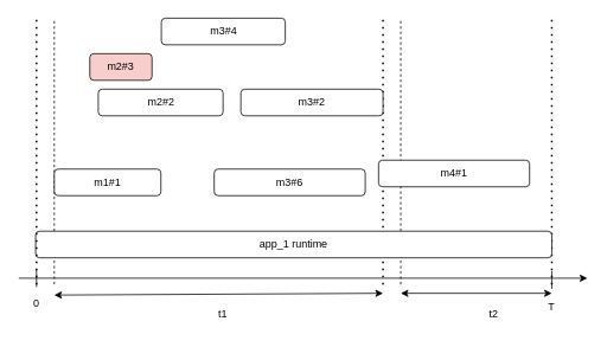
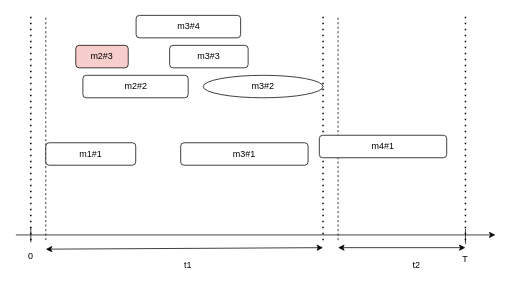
  <mxCell id="0" />
  <mxCell id="1" parent="0" />
  <mxCell id="2" value="" style="endArrow=none;dashed=1;html=1;" parent="1" edge="1"><mxGeometry width="50" height="50" relative="1" as="geometry"><mxPoint x="450" y="320" as="sourcePoint" /><mxPoint x="450" y="20" as="targetPoint" /></mxGeometry></mxCell>
  <mxCell id="3" value="" style="endArrow=none;dashed=1;html=1;" parent="1" edge="1"><mxGeometry width="50" height="50" relative="1" as="geometry"><mxPoint x="60" y="320" as="sourcePoint" /><mxPoint x="60" y="20" as="targetPoint" /></mxGeometry></mxCell>
  <mxCell id="4" value="" style="endArrow=none;dashed=1;html=1;dashPattern=1 3;strokeWidth=2;" parent="1" edge="1"><mxGeometry width="50" height="50" relative="1" as="geometry"><mxPoint x="620" y="320" as="sourcePoint" /><mxPoint x="620" y="20" as="targetPoint" /></mxGeometry></mxCell>
  <mxCell id="5" value="" style="endArrow=none;dashed=1;html=1;dashPattern=1 3;strokeWidth=2;" parent="1" edge="1"><mxGeometry width="50" height="50" relative="1" as="geometry"><mxPoint x="430" y="320" as="sourcePoint" /><mxPoint x="430" y="20" as="targetPoint" /></mxGeometry></mxCell>
  <mxCell id="6" value="" style="endArrow=classic;html=1;" parent="1" edge="1"><mxGeometry width="50" height="50" relative="1" as="geometry"><mxPoint x="20" y="313" as="sourcePoint" /><mxPoint x="660" y="313" as="targetPoint" /></mxGeometry></mxCell>
  <mxCell id="7" value="" style="endArrow=none;html=1;" parent="1" edge="1"><mxGeometry width="50" height="50" relative="1" as="geometry"><mxPoint x="40" y="323" as="sourcePoint" /><mxPoint x="40" y="303" as="targetPoint" /></mxGeometry></mxCell>
  <mxCell id="8" value="m2#2" style="rounded=1;whiteSpace=wrap;html=1;" parent="1" vertex="1"><mxGeometry x="109.5" y="100" width="140.5" height="30" as="geometry" /></mxCell>
  <mxCell id="9" value="m2#3" style="rounded=1;whiteSpace=wrap;html=1;fillColor=#f8cecc;" parent="1" vertex="1"><mxGeometry x="100" y="60" width="70" height="30" as="geometry" /></mxCell>
  <mxCell id="10" value="m1#1" style="rounded=1;whiteSpace=wrap;html=1;" parent="1" vertex="1"><mxGeometry x="60" y="190" width="120" height="30" as="geometry" /></mxCell>
- <mxCell id="11" value="&lt;div&gt;app_1 runtime&lt;br&gt;&lt;/div&gt;" style="rounded=1;whiteSpace=wrap;html=1;" parent="1" vertex="1"><mxGeometry x="39" y="260" width="581" height="30" as="geometry" /></mxCell>
  <mxCell id="12" value="" style="endArrow=none;dashed=1;html=1;dashPattern=1 3;strokeWidth=2;" parent="1" edge="1"><mxGeometry width="50" height="50" relative="1" as="geometry"><mxPoint x="40" y="320" as="sourcePoint" /><mxPoint x="40" y="20" as="targetPoint" /></mxGeometry></mxCell>
  <mxCell id="13" value="0" style="text;html=1;strokeColor=none;fillColor=none;align=center;verticalAlign=middle;whiteSpace=wrap;rounded=0;" parent="1" vertex="1"><mxGeometry x="20" y="332" width="40" height="20" as="geometry" /></mxCell>
  <mxCell id="14" value="T" style="text;html=1;strokeColor=none;fillColor=none;align=center;verticalAlign=middle;whiteSpace=wrap;rounded=0;" parent="1" vertex="1"><mxGeometry x="600" y="336" width="40" height="20" as="geometry" /></mxCell>
  <mxCell id="15" value="" style="endArrow=none;html=1;" parent="1" edge="1"><mxGeometry width="50" height="50" relative="1" as="geometry"><mxPoint x="620" y="325" as="sourcePoint" /><mxPoint x="620" y="305" as="targetPoint" /></mxGeometry></mxCell>
- <mxCell id="16" value="m3#6" style="rounded=1;whiteSpace=wrap;html=1;" parent="1" vertex="1"><mxGeometry x="240" y="190" width="170" height="30" as="geometry" /></mxCell>
- <mxCell id="17" value="m3#2" style="rounded=1;whiteSpace=wrap;html=1;" parent="1" vertex="1"><mxGeometry x="270" y="100" width="160" height="30" as="geometry" /></mxCell>
+ <mxCell id="16" value="m3#1" style="rounded=1;whiteSpace=wrap;html=1;" parent="1" vertex="1"><mxGeometry x="240" y="190" width="170" height="30" as="geometry" /></mxCell>
+ <mxCell id="17" value="m3#2" style="ellipse;whiteSpace=wrap;html=1;" parent="1" vertex="1"><mxGeometry x="270" y="100" width="160" height="30" as="geometry" /></mxCell>
+ <mxCell id="18" value="m3#3" style="rounded=1;whiteSpace=wrap;html=1;" parent="1" vertex="1"><mxGeometry x="225.25" y="60" width="104.75" height="30" as="geometry" /></mxCell>
  <mxCell id="19" value="m3#4" style="rounded=1;whiteSpace=wrap;html=1;" parent="1" vertex="1"><mxGeometry x="180.5" y="20" width="139.5" height="30" as="geometry" /></mxCell>
  <mxCell id="20" value="m4#1" style="rounded=1;whiteSpace=wrap;html=1;" parent="1" vertex="1"><mxGeometry x="425" y="180" width="170" height="30" as="geometry" /></mxCell>
  <mxCell id="21" value="" style="endArrow=classic;startArrow=classic;html=1;exitX=1;exitY=0;exitDx=0;exitDy=0;" parent="1" source="13" edge="1"><mxGeometry width="50" height="50" relative="1" as="geometry"><mxPoint x="380" y="320" as="sourcePoint" /><mxPoint x="430" y="330" as="targetPoint" /></mxGeometry></mxCell>
  <mxCell id="22" value="" style="endArrow=classic;startArrow=classic;html=1;" parent="1" edge="1"><mxGeometry width="50" height="50" relative="1" as="geometry"><mxPoint x="450" y="330" as="sourcePoint" /><mxPoint x="620" y="330" as="targetPoint" /></mxGeometry></mxCell>
  <mxCell id="23" value="t1" style="text;html=1;strokeColor=none;fillColor=none;align=center;verticalAlign=middle;whiteSpace=wrap;rounded=0;" parent="1" vertex="1"><mxGeometry x="230" y="339" width="40" height="30" as="geometry" /></mxCell>
  <mxCell id="24" value="t2" style="text;html=1;strokeColor=none;fillColor=none;align=center;verticalAlign=middle;whiteSpace=wrap;rounded=0;" parent="1" vertex="1"><mxGeometry x="535" y="339" width="40" height="30" as="geometry" /></mxCell>
